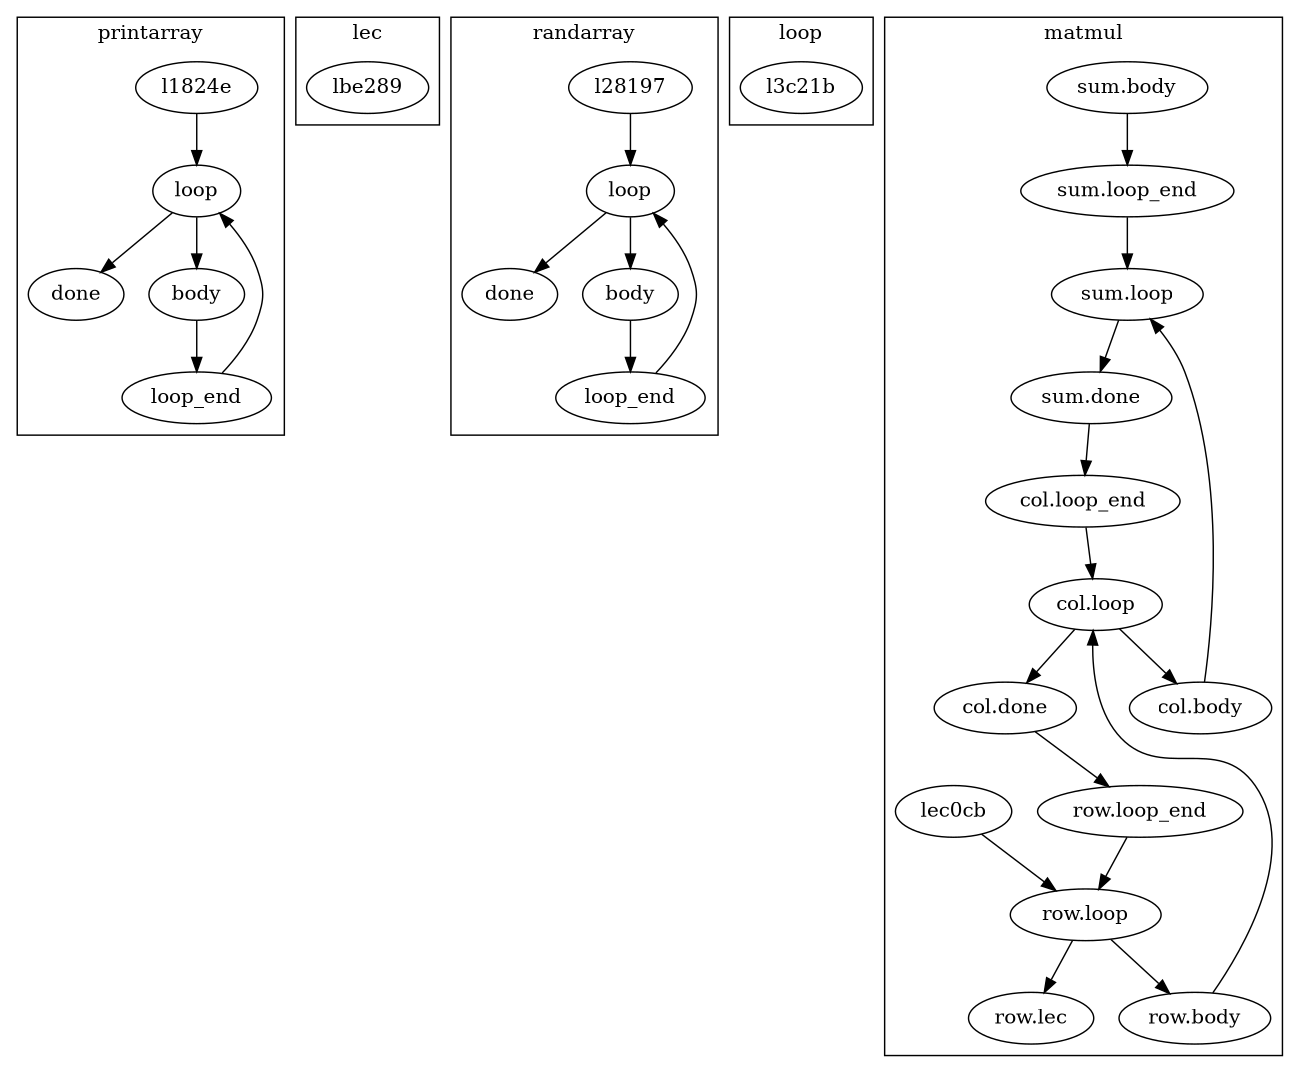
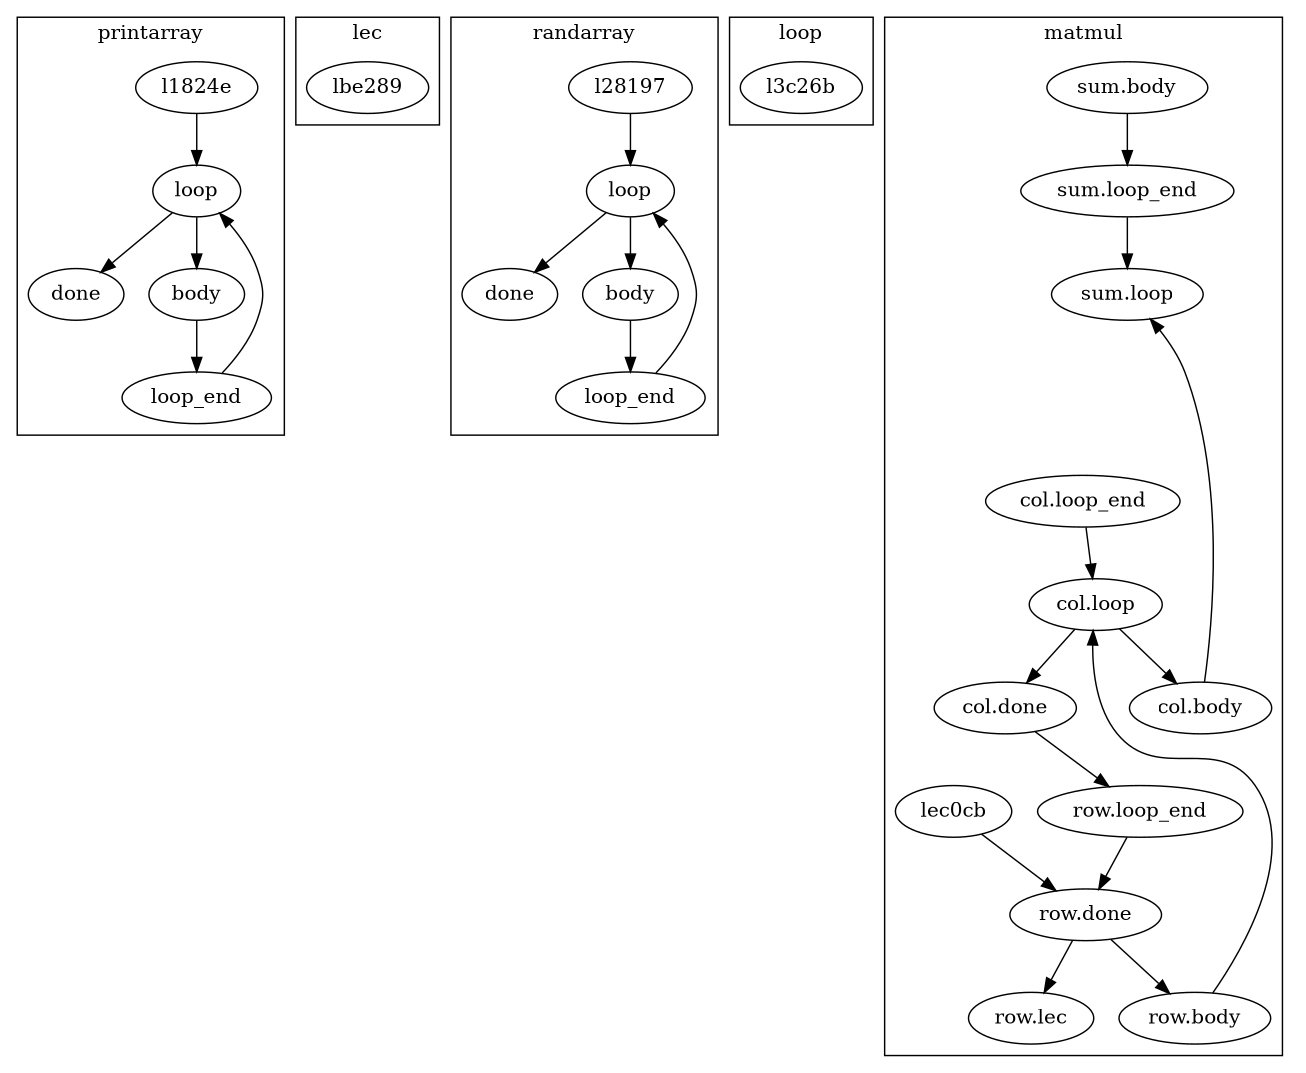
  digraph {
    n1 [label=l1824e]
    n2 [label=loop]
    n3 [label=done]
    n4 [label=loop_end]
    n5 [label=body]
    n6 [label=lbe289]
    n7 [label=loop]
    n8 [label=done]
    n9 [label=body]
    n10 [label=loop_end]
    n11 [label=l28197]
-   n12 [label=l3c21b]
+   n12 [label=l3c26b]
    n13 [label="sum.loop_end"]
    n14 [label="sum.loop"]
    n15 [label="sum.body"]
-   n16 [label="sum.done"]
    n17 [label="col.done"]
    n18 [label="row.loop_end"]
    n19 [label="col.loop_end"]
    n20 [label="col.loop"]
    n21 [label="col.body"]
    n22 [label="row.body"]
-   n23 [label="row.loop"]
+   n23 [label="row.done"]
    n24 [label=lec0cb]
    n25 [label="row.lec"]
    subgraph cluster_1 {
      label=printarray
      n1
      n2
      n3
      n4
      n5
    }
    subgraph cluster_2 {
      label=lec
      n6
    }
    subgraph cluster_3 {
      label=randarray
      n7
      n8
      n9
      n10
      n11
    }
    subgraph cluster_4 {
      label=loop
      n12
    }
    subgraph cluster_5 {
      label=matmul
      n13
      n14
      n15
-     n16
      n17
      n18
      n19
      n20
      n21
      n22
      n23
      n24
      n25
    }
    n1 -> n2
    n2 -> n3
    n2 -> n5
    n4 -> n2
    n5 -> n4
    n7 -> n8
    n7 -> n9
    n9 -> n10
    n10 -> n7
    n11 -> n7
    n13 -> n14
-   n14 -> n16
    n15 -> n13
-   n16 -> n19
    n17 -> n18
    n18 -> n23
    n19 -> n20
    n20 -> n17
    n20 -> n21
    n21 -> n14
    n22 -> n20
    n23 -> n22
    n23 -> n25
    n24 -> n23
  }
